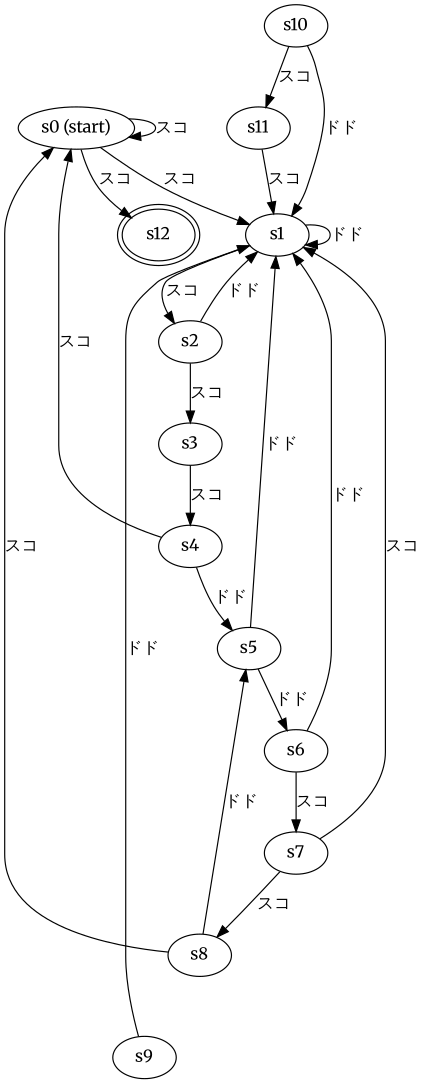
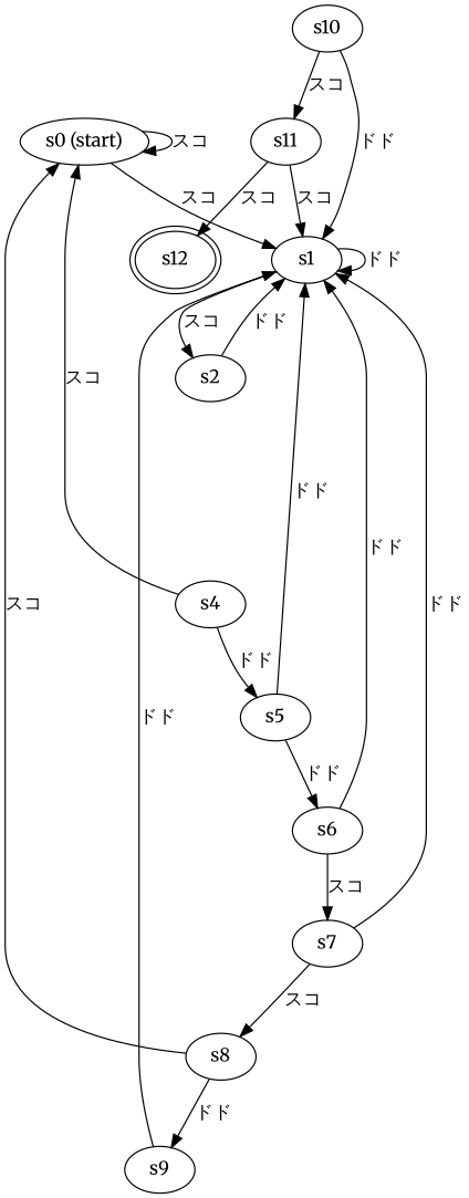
  digraph {
    fontname=Merriweather
    node [fontname=Merriweather]
    edge [fontname=Merriweather]
    n1 [label="s0 (start)"]
    s1
    s2
-   s3
    s4
    s5
    s6
    s7
    s8
    s9
    s10
    s11
    s12 [peripheries=2 shape=ellipse]
    n1 -> n1 [label="スコ"]
    n1 -> s1 [label="スコ"]
    s1 -> s1 [label="ドド"]
    s1 -> s2 [label="スコ"]
    s2 -> s1 [label="ドド"]
-   s2 -> s3 [label="スコ"]
-   s3 -> s4 [label="スコ"]
    s4 -> n1 [label="スコ"]
    s4 -> s5 [label="ドド"]
    s5 -> s1 [label="ドド"]
    s5 -> s6 [label="ドド"]
    s6 -> s1 [label="ドド"]
    s6 -> s7 [label="スコ"]
-   s7 -> s1 [label="スコ"]
+   s7 -> s1 [label="ドド"]
    s7 -> s8 [label="スコ"]
    s8 -> n1 [label="スコ"]
-   s8 -> s5 [label="ドド"]
+   s8 -> s9 [label="ドド"]
    s9 -> s1 [label="ドド"]
    s10 -> s1 [label="ドド"]
    s10 -> s11 [label="スコ"]
    s11 -> s1 [label="スコ"]
-   n1 -> s12 [label="スコ"]
+   s11 -> s12 [label="スコ"]
  }
